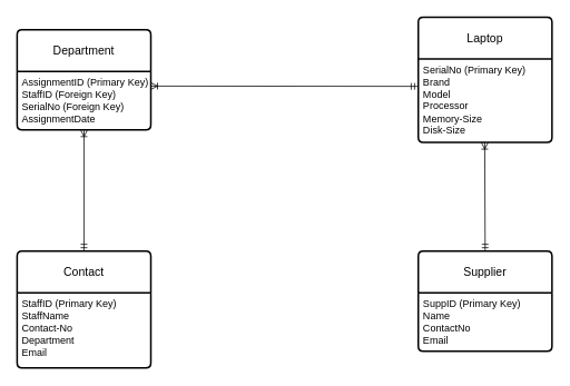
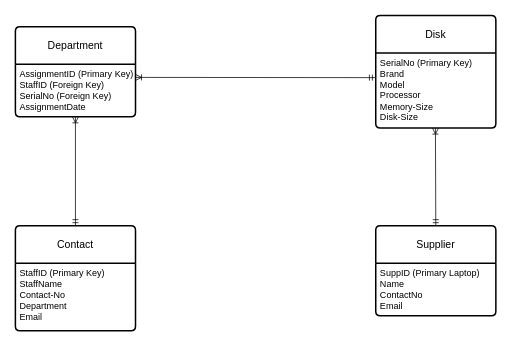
  <mxCell id="0" />
  <mxCell id="1" parent="0" />
  <mxCell id="2" value="Supplier" style="swimlane;childLayout=stackLayout;horizontal=1;startSize=50;horizontalStack=0;rounded=1;fontSize=14;fontStyle=0;strokeWidth=2;resizeParent=0;resizeLast=1;shadow=0;dashed=0;align=center;arcSize=4;whiteSpace=wrap;html=1;" vertex="1" parent="1"><mxGeometry x="500" y="300" width="160" height="120" as="geometry" /></mxCell>
- <mxCell id="3" value="SuppID (Primary Key)&lt;br&gt;Name&amp;nbsp;&lt;br&gt;ContactNo&lt;br&gt;Email" style="align=left;strokeColor=none;fillColor=none;spacingLeft=4;fontSize=12;verticalAlign=top;resizable=0;rotatable=0;part=1;html=1;" vertex="1" parent="2"><mxGeometry y="50" width="160" height="70" as="geometry" /></mxCell>
- <mxCell id="4" value="Laptop" style="swimlane;childLayout=stackLayout;horizontal=1;startSize=50;horizontalStack=0;rounded=1;fontSize=14;fontStyle=0;strokeWidth=2;resizeParent=0;resizeLast=1;shadow=0;dashed=0;align=center;arcSize=4;whiteSpace=wrap;html=1;" vertex="1" parent="1"><mxGeometry x="500" y="20" width="160" height="150" as="geometry" /></mxCell>
+ <mxCell id="3" value="SuppID (Primary Laptop)&lt;br&gt;Name&amp;nbsp;&lt;br&gt;ContactNo&lt;br&gt;Email" style="align=left;strokeColor=none;fillColor=none;spacingLeft=4;fontSize=12;verticalAlign=top;resizable=0;rotatable=0;part=1;html=1;" vertex="1" parent="2"><mxGeometry y="50" width="160" height="70" as="geometry" /></mxCell>
+ <mxCell id="4" value="Disk" style="swimlane;childLayout=stackLayout;horizontal=1;startSize=50;horizontalStack=0;rounded=1;fontSize=14;fontStyle=0;strokeWidth=2;resizeParent=0;resizeLast=1;shadow=0;dashed=0;align=center;arcSize=4;whiteSpace=wrap;html=1;" vertex="1" parent="1"><mxGeometry x="500" y="20" width="160" height="150" as="geometry" /></mxCell>
  <mxCell id="5" value="SerialNo (Primary Key)&lt;br&gt;Brand&lt;br&gt;Model&lt;br&gt;Processor&lt;br&gt;Memory-Size&lt;br&gt;Disk-Size" style="align=left;strokeColor=none;fillColor=none;spacingLeft=4;fontSize=12;verticalAlign=top;resizable=0;rotatable=0;part=1;html=1;" vertex="1" parent="4"><mxGeometry y="50" width="160" height="100" as="geometry" /></mxCell>
  <mxCell id="6" value="Contact" style="swimlane;childLayout=stackLayout;horizontal=1;startSize=50;horizontalStack=0;rounded=1;fontSize=14;fontStyle=0;strokeWidth=2;resizeParent=0;resizeLast=1;shadow=0;dashed=0;align=center;arcSize=4;whiteSpace=wrap;html=1;" vertex="1" parent="1"><mxGeometry x="20" y="300" width="160" height="140" as="geometry" /></mxCell>
  <mxCell id="7" value="StaffID (Primary Key)&lt;br&gt;StaffName&lt;br&gt;Contact-No&lt;br&gt;Department&lt;br&gt;Email" style="align=left;strokeColor=none;fillColor=none;spacingLeft=4;fontSize=12;verticalAlign=top;resizable=0;rotatable=0;part=1;html=1;" vertex="1" parent="6"><mxGeometry y="50" width="160" height="90" as="geometry" /></mxCell>
  <mxCell id="8" value="Department" style="swimlane;childLayout=stackLayout;horizontal=1;startSize=50;horizontalStack=0;rounded=1;fontSize=14;fontStyle=0;strokeWidth=2;resizeParent=0;resizeLast=1;shadow=0;dashed=0;align=center;arcSize=4;whiteSpace=wrap;html=1;" vertex="1" parent="1"><mxGeometry x="20" y="35" width="160" height="120" as="geometry" /></mxCell>
  <mxCell id="9" value="AssignmentID (Primary Key)&lt;br&gt;StaffID (Foreign Key)&lt;br&gt;SerialNo (Foreign Key)&lt;br&gt;AssignmentDate" style="align=left;strokeColor=none;fillColor=none;spacingLeft=4;fontSize=12;verticalAlign=top;resizable=0;rotatable=0;part=1;html=1;" vertex="1" parent="8"><mxGeometry y="50" width="160" height="70" as="geometry" /></mxCell>
  <mxCell id="10" value="" style="fontSize=12;html=1;endArrow=ERoneToMany;startArrow=ERmandOne;rounded=0;entryX=0.5;entryY=1;entryDx=0;entryDy=0;exitX=0.5;exitY=0;exitDx=0;exitDy=0;" edge="1" parent="1" source="6" target="9"><mxGeometry width="100" height="100" relative="1" as="geometry"><mxPoint x="50" y="285" as="sourcePoint" /><mxPoint x="100" y="170" as="targetPoint" /></mxGeometry></mxCell>
  <mxCell id="11" value="" style="fontSize=12;html=1;endArrow=ERoneToMany;startArrow=ERmandOne;rounded=0;entryX=1;entryY=0.25;entryDx=0;entryDy=0;exitX=-0.003;exitY=0.328;exitDx=0;exitDy=0;exitPerimeter=0;" edge="1" parent="1" source="5" target="9"><mxGeometry width="100" height="100" relative="1" as="geometry"><mxPoint x="280" y="180" as="sourcePoint" /><mxPoint x="280" y="35" as="targetPoint" /></mxGeometry></mxCell>
  <mxCell id="12" value="" style="fontSize=12;html=1;endArrow=ERoneToMany;startArrow=ERmandOne;rounded=0;entryX=0.5;entryY=1;entryDx=0;entryDy=0;exitX=0.5;exitY=0;exitDx=0;exitDy=0;" edge="1" parent="1" source="2"><mxGeometry width="100" height="100" relative="1" as="geometry"><mxPoint x="579.5" y="315" as="sourcePoint" /><mxPoint x="579.5" y="170" as="targetPoint" /></mxGeometry></mxCell>
